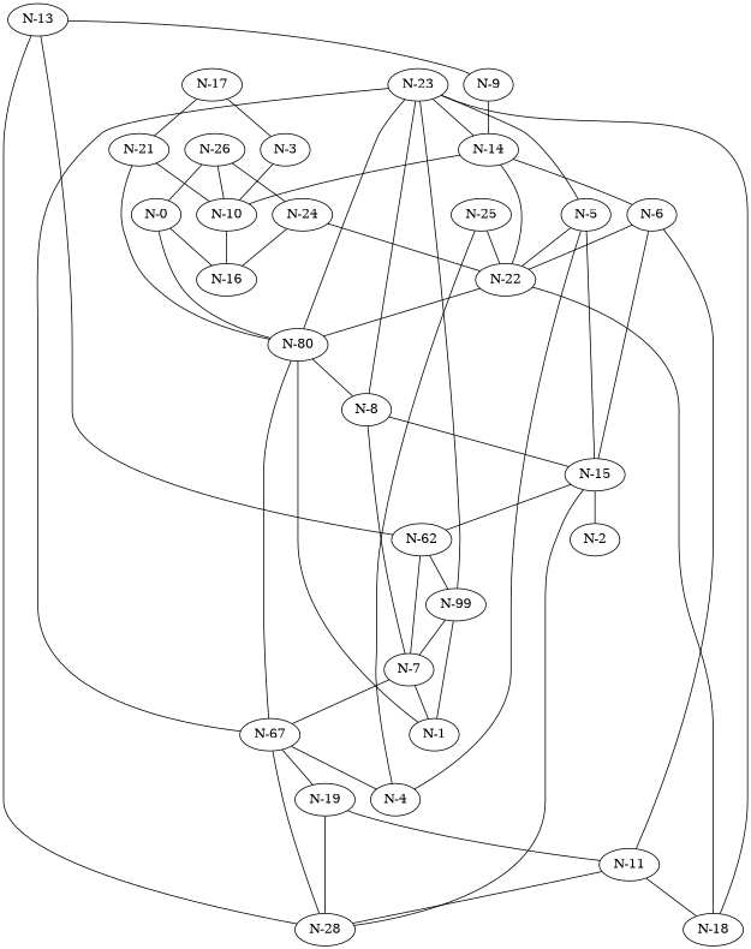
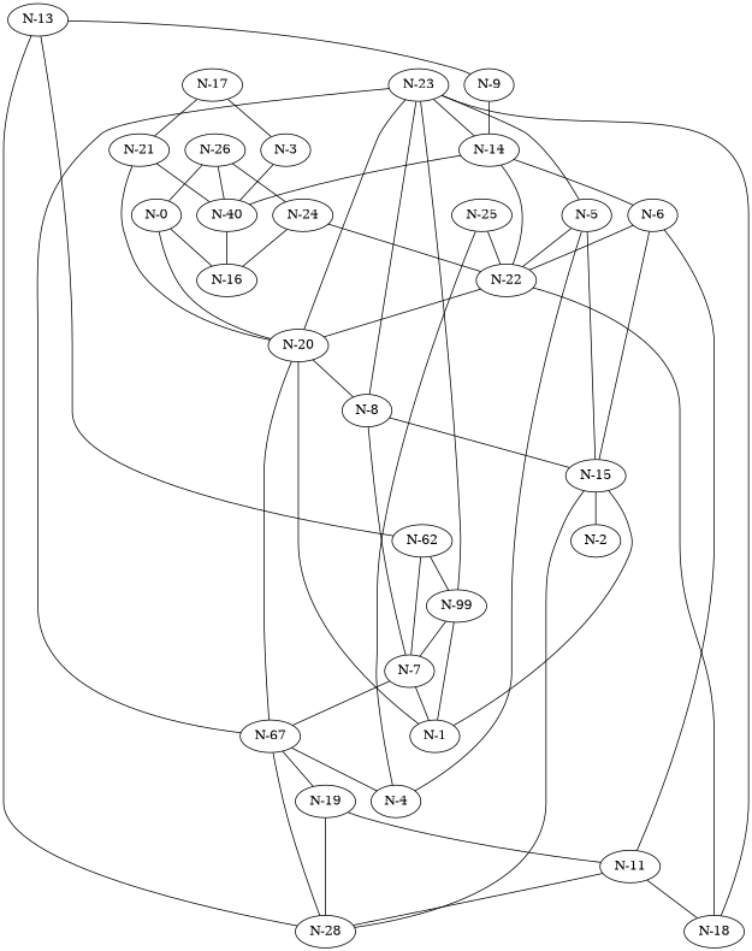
  graph {
    "N-0"
    "N-16"
-   "N-20" [label="N-80"]
+   "N-20"
    n4 [label="N-67"]
    "N-8"
    "N-4"
    "N-19"
    "N-15"
    "N-7"
    "N-1"
    "N-26"
-   "N-10"
+   "N-10" [label="N-40"]
    "N-24"
    "N-22"
    "N-3"
    "N-5"
    "N-18"
    "N-2"
    n19 [label="N-62"]
    "N-28"
    n21 [label="N-99"]
    "N-6"
    "N-11"
    "N-9"
    "N-14"
    "N-13"
    "N-17"
    "N-21"
    "N-23"
    "N-25"
    "N-0" -- "N-16"
    "N-0" -- "N-20"
    "N-20" -- n4
    "N-20" -- "N-8"
    n4 -- "N-4"
    n4 -- "N-19"
    "N-8" -- "N-15"
    "N-8" -- "N-7"
    "N-19" -- "N-11"
    "N-15" -- "N-2"
-   "N-15" -- n19
+   "N-15" -- "N-1"
    "N-15" -- "N-28"
    "N-7" -- n4
    "N-7" -- "N-1"
    "N-7" -- n19
    "N-1" -- "N-20"
    "N-26" -- "N-0"
    "N-26" -- "N-10"
    "N-26" -- "N-24"
    "N-10" -- "N-16"
    "N-24" -- "N-16"
    "N-24" -- "N-22"
    "N-22" -- "N-20"
    "N-22" -- "N-18"
    "N-3" -- "N-10"
    "N-5" -- "N-4"
    "N-5" -- "N-15"
    "N-5" -- "N-22"
    n19 -- n21
    "N-28" -- n4
    "N-28" -- "N-19"
    n21 -- "N-7"
    n21 -- "N-1"
    "N-6" -- "N-15"
    "N-6" -- "N-22"
    "N-6" -- "N-11"
    "N-11" -- "N-18"
    "N-11" -- "N-28"
    "N-9" -- "N-14"
    "N-14" -- "N-10"
    "N-14" -- "N-22"
    "N-14" -- "N-6"
    "N-13" -- n19
    "N-13" -- "N-28"
    "N-13" -- "N-9"
    "N-17" -- "N-3"
    "N-17" -- "N-21"
    "N-21" -- "N-20"
    "N-21" -- "N-10"
    "N-23" -- "N-20"
    "N-23" -- n4
    "N-23" -- "N-8"
    "N-23" -- "N-5"
    "N-23" -- "N-18"
    "N-23" -- n21
    "N-23" -- "N-14"
    "N-25" -- "N-4"
    "N-25" -- "N-22"
  }
